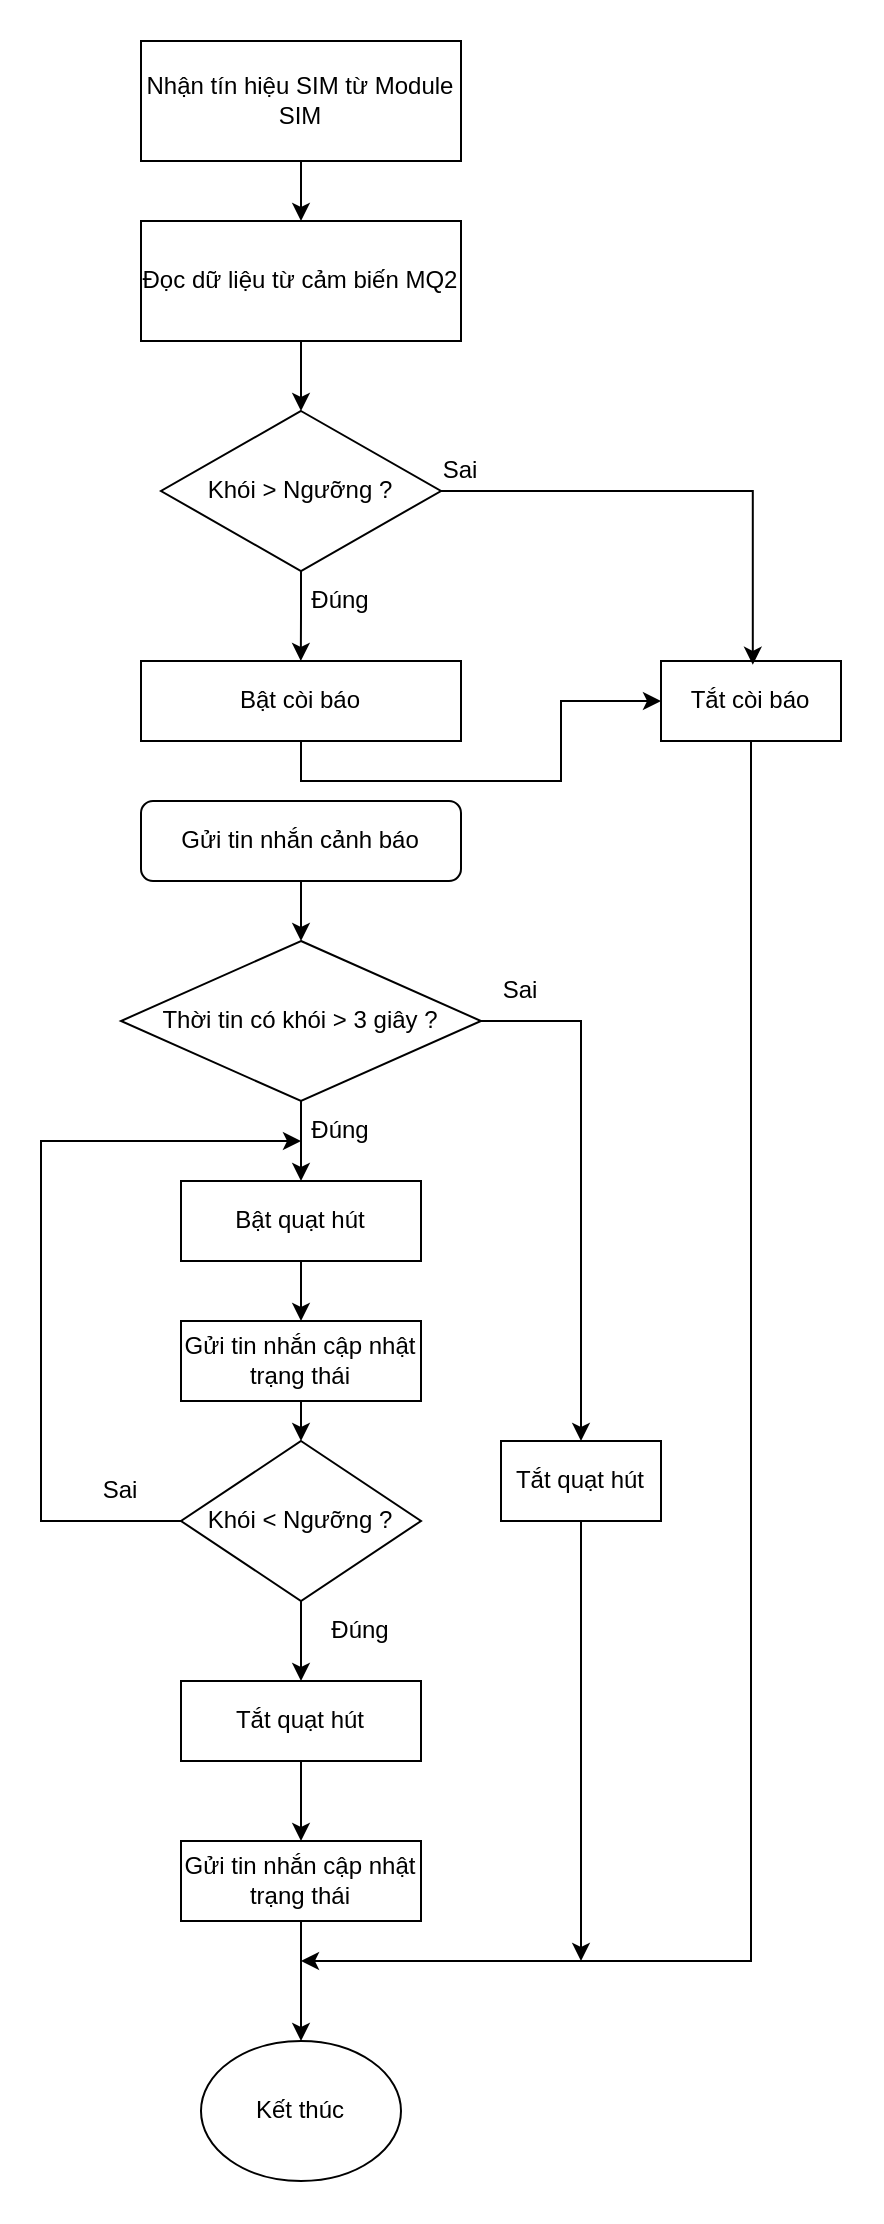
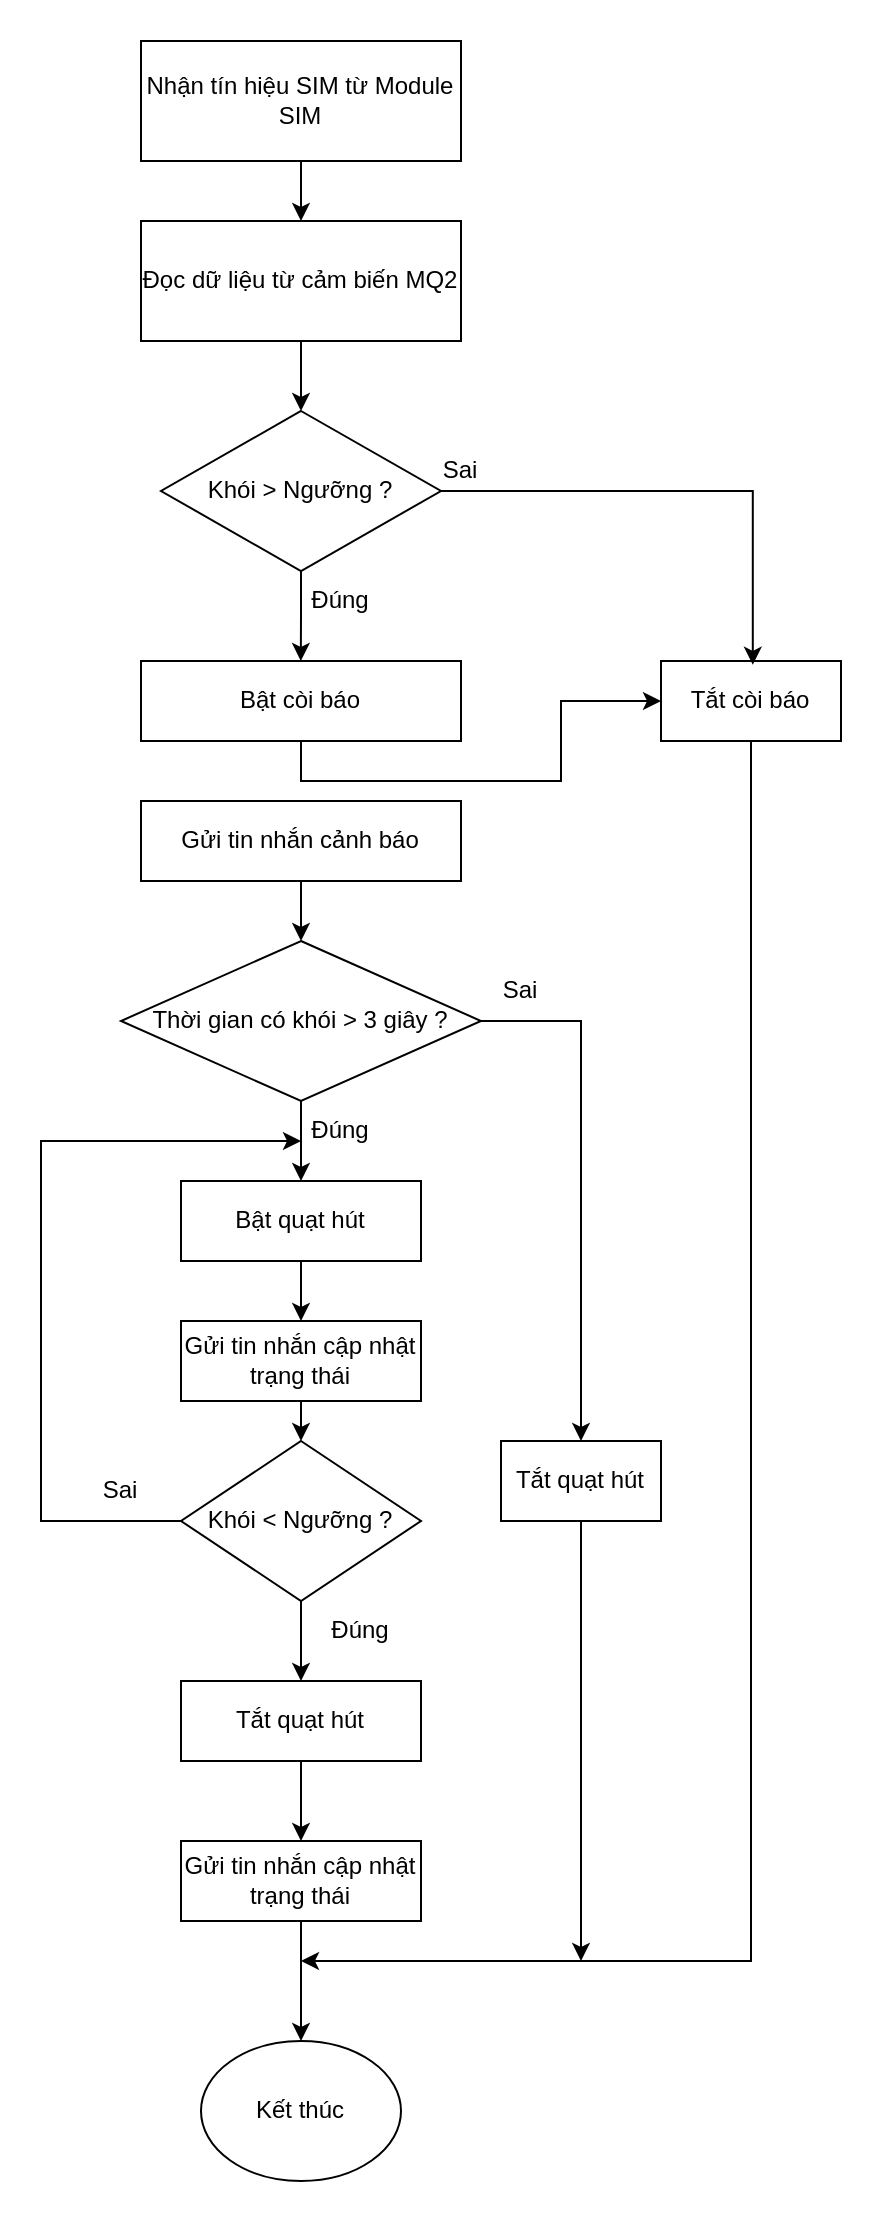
  <mxCell id="0" />
  <mxCell id="1" parent="0" />
  <mxCell id="2" style="edgeStyle=orthogonalEdgeStyle;rounded=0;orthogonalLoop=1;jettySize=auto;html=1;exitX=0.5;exitY=1;exitDx=0;exitDy=0;" parent="1" source="3" edge="1"><mxGeometry relative="1" as="geometry"><mxPoint x="149.903" y="330" as="targetPoint" /></mxGeometry></mxCell>
  <mxCell id="3" value="Khói &amp;gt; Ngưỡng&lt;span style=&quot;background-color: initial;&quot;&gt;&amp;nbsp;?&lt;/span&gt;" style="rhombus;whiteSpace=wrap;html=1;" parent="1" vertex="1"><mxGeometry x="80" y="205" width="140" height="80" as="geometry" /></mxCell>
  <mxCell id="4" value="Đúng" style="text;html=1;align=center;verticalAlign=middle;whiteSpace=wrap;rounded=0;" parent="1" vertex="1"><mxGeometry x="140" y="285" width="60" height="30" as="geometry" /></mxCell>
  <mxCell id="5" value="Sai" style="text;html=1;align=center;verticalAlign=middle;whiteSpace=wrap;rounded=0;" parent="1" vertex="1"><mxGeometry x="200" y="220" width="60" height="30" as="geometry" /></mxCell>
  <mxCell id="6" style="edgeStyle=orthogonalEdgeStyle;rounded=0;orthogonalLoop=1;jettySize=auto;html=1;exitX=0.5;exitY=1;exitDx=0;exitDy=0;" parent="1" source="7" target="9" edge="1"><mxGeometry relative="1" as="geometry" /></mxCell>
  <mxCell id="7" value="Bật còi báo" style="rounded=0;whiteSpace=wrap;html=1;" parent="1" vertex="1"><mxGeometry x="70" y="330" width="160" height="40" as="geometry" /></mxCell>
  <mxCell id="8" style="edgeStyle=orthogonalEdgeStyle;rounded=0;orthogonalLoop=1;jettySize=auto;html=1;" parent="1" source="9" edge="1"><mxGeometry relative="1" as="geometry"><mxPoint x="150" y="980" as="targetPoint" /><Array as="points"><mxPoint x="375" y="980" /></Array></mxGeometry></mxCell>
  <mxCell id="9" value="Tắt còi báo" style="rounded=0;whiteSpace=wrap;html=1;" parent="1" vertex="1"><mxGeometry x="330" y="330" width="90" height="40" as="geometry" /></mxCell>
  <mxCell id="10" style="edgeStyle=orthogonalEdgeStyle;rounded=0;orthogonalLoop=1;jettySize=auto;html=1;exitX=0.5;exitY=1;exitDx=0;exitDy=0;entryX=0.5;entryY=0;entryDx=0;entryDy=0;" parent="1" source="11" target="13" edge="1"><mxGeometry relative="1" as="geometry" /></mxCell>
- <mxCell id="11" value="Thời tin có khói &amp;gt; 3 giây ?" style="rhombus;whiteSpace=wrap;html=1;" parent="1" vertex="1"><mxGeometry x="60" y="470" width="180" height="80" as="geometry" /></mxCell>
+ <mxCell id="11" value="Thời gian có khói &amp;gt; 3 giây ?" style="rhombus;whiteSpace=wrap;html=1;" parent="1" vertex="1"><mxGeometry x="60" y="470" width="180" height="80" as="geometry" /></mxCell>
  <mxCell id="12" style="edgeStyle=orthogonalEdgeStyle;rounded=0;orthogonalLoop=1;jettySize=auto;html=1;exitX=0.5;exitY=1;exitDx=0;exitDy=0;entryX=0.5;entryY=0;entryDx=0;entryDy=0;" parent="1" source="13" target="34" edge="1"><mxGeometry relative="1" as="geometry" /></mxCell>
  <mxCell id="13" value="Bật quạt hút" style="rounded=0;whiteSpace=wrap;html=1;" parent="1" vertex="1"><mxGeometry x="90" y="590" width="120" height="40" as="geometry" /></mxCell>
  <mxCell id="14" value="Kết thúc" style="ellipse;whiteSpace=wrap;html=1;" parent="1" vertex="1"><mxGeometry x="100" y="1020" width="100" height="70" as="geometry" /></mxCell>
  <mxCell id="15" value="" style="edgeStyle=orthogonalEdgeStyle;rounded=0;orthogonalLoop=1;jettySize=auto;html=1;entryX=0.5;entryY=0;entryDx=0;entryDy=0;exitX=0.5;exitY=1;exitDx=0;exitDy=0;" parent="1" source="16" target="3" edge="1"><mxGeometry relative="1" as="geometry"><mxPoint x="150" y="200" as="targetPoint" /><Array as="points"><mxPoint x="150" y="180" /><mxPoint x="150" y="180" /></Array></mxGeometry></mxCell>
  <mxCell id="16" value="Đọc dữ liệu từ cảm biến MQ2" style="rounded=0;whiteSpace=wrap;html=1;" parent="1" vertex="1"><mxGeometry x="70" y="110" width="160" height="60" as="geometry" /></mxCell>
  <mxCell id="17" value="" style="edgeStyle=orthogonalEdgeStyle;rounded=0;orthogonalLoop=1;jettySize=auto;html=1;" edge="1" parent="1" source="18" target="16"><mxGeometry relative="1" as="geometry" /></mxCell>
  <mxCell id="18" value="Nhận tín hiệu SIM từ Module SIM" style="rounded=0;whiteSpace=wrap;html=1;" parent="1" vertex="1"><mxGeometry x="70" y="20" width="160" height="60" as="geometry" /></mxCell>
- <mxCell id="19" value="Gửi tin nhắn cảnh báo" style="whiteSpace=wrap;html=1;rounded=1;" parent="1" vertex="1"><mxGeometry x="70" y="400" width="160" height="40" as="geometry" /></mxCell>
+ <mxCell id="19" value="Gửi tin nhắn cảnh báo" style="rounded=0;whiteSpace=wrap;html=1;" parent="1" vertex="1"><mxGeometry x="70" y="400" width="160" height="40" as="geometry" /></mxCell>
  <mxCell id="20" value="Đúng" style="text;html=1;align=center;verticalAlign=middle;whiteSpace=wrap;rounded=0;" parent="1" vertex="1"><mxGeometry x="140" y="550" width="60" height="30" as="geometry" /></mxCell>
  <mxCell id="21" style="edgeStyle=orthogonalEdgeStyle;rounded=0;orthogonalLoop=1;jettySize=auto;html=1;" parent="1" source="22" edge="1"><mxGeometry relative="1" as="geometry"><mxPoint x="290" y="980" as="targetPoint" /></mxGeometry></mxCell>
  <mxCell id="22" value="Tắt quạt hút" style="rounded=0;whiteSpace=wrap;html=1;" parent="1" vertex="1"><mxGeometry x="250" y="720" width="80" height="40" as="geometry" /></mxCell>
  <mxCell id="23" value="" style="endArrow=classic;html=1;rounded=0;exitX=1;exitY=0.5;exitDx=0;exitDy=0;entryX=0.5;entryY=0;entryDx=0;entryDy=0;" parent="1" source="11" target="22" edge="1"><mxGeometry width="50" height="50" relative="1" as="geometry"><mxPoint x="180" y="680" as="sourcePoint" /><mxPoint x="230" y="630" as="targetPoint" /><Array as="points"><mxPoint x="290" y="510" /></Array></mxGeometry></mxCell>
  <mxCell id="24" value="Sai" style="text;html=1;align=center;verticalAlign=middle;whiteSpace=wrap;rounded=0;" parent="1" vertex="1"><mxGeometry x="230" y="480" width="60" height="30" as="geometry" /></mxCell>
  <mxCell id="25" style="edgeStyle=orthogonalEdgeStyle;rounded=0;orthogonalLoop=1;jettySize=auto;html=1;exitX=0.5;exitY=1;exitDx=0;exitDy=0;entryX=0.5;entryY=0;entryDx=0;entryDy=0;" parent="1" source="27" target="29" edge="1"><mxGeometry relative="1" as="geometry" /></mxCell>
  <mxCell id="26" style="edgeStyle=orthogonalEdgeStyle;rounded=0;orthogonalLoop=1;jettySize=auto;html=1;exitX=0;exitY=0.5;exitDx=0;exitDy=0;" parent="1" edge="1"><mxGeometry relative="1" as="geometry"><mxPoint x="150" y="570" as="targetPoint" /><mxPoint x="95" y="760" as="sourcePoint" /><Array as="points"><mxPoint x="20" y="760" /><mxPoint x="20" y="570" /></Array></mxGeometry></mxCell>
  <mxCell id="27" value="Khói &amp;lt; Ngưỡng ?" style="rhombus;whiteSpace=wrap;html=1;" parent="1" vertex="1"><mxGeometry x="90" y="720" width="120" height="80" as="geometry" /></mxCell>
  <mxCell id="28" style="edgeStyle=orthogonalEdgeStyle;rounded=0;orthogonalLoop=1;jettySize=auto;html=1;exitX=0.5;exitY=1;exitDx=0;exitDy=0;entryX=0.5;entryY=0;entryDx=0;entryDy=0;" parent="1" source="29" target="36" edge="1"><mxGeometry relative="1" as="geometry" /></mxCell>
  <mxCell id="29" value="Tắt quạt hút" style="rounded=0;whiteSpace=wrap;html=1;" parent="1" vertex="1"><mxGeometry x="90" y="840" width="120" height="40" as="geometry" /></mxCell>
  <mxCell id="30" value="Đúng" style="text;html=1;align=center;verticalAlign=middle;whiteSpace=wrap;rounded=0;" parent="1" vertex="1"><mxGeometry x="150" y="800" width="60" height="30" as="geometry" /></mxCell>
  <mxCell id="31" value="Sai" style="text;html=1;align=center;verticalAlign=middle;whiteSpace=wrap;rounded=0;" parent="1" vertex="1"><mxGeometry x="30" y="730" width="60" height="30" as="geometry" /></mxCell>
  <mxCell id="32" value="" style="endArrow=classic;html=1;rounded=0;exitX=0.5;exitY=1;exitDx=0;exitDy=0;" parent="1" source="19" edge="1"><mxGeometry width="50" height="50" relative="1" as="geometry"><mxPoint x="110" y="640" as="sourcePoint" /><mxPoint x="150" y="470" as="targetPoint" /></mxGeometry></mxCell>
  <mxCell id="33" style="edgeStyle=orthogonalEdgeStyle;rounded=0;orthogonalLoop=1;jettySize=auto;html=1;exitX=0.5;exitY=1;exitDx=0;exitDy=0;entryX=0.5;entryY=0;entryDx=0;entryDy=0;" parent="1" source="34" target="27" edge="1"><mxGeometry relative="1" as="geometry" /></mxCell>
  <mxCell id="34" value="Gửi tin nhắn cập nhật trạng thái" style="rounded=0;whiteSpace=wrap;html=1;" parent="1" vertex="1"><mxGeometry x="90" y="660" width="120" height="40" as="geometry" /></mxCell>
  <mxCell id="35" style="edgeStyle=orthogonalEdgeStyle;rounded=0;orthogonalLoop=1;jettySize=auto;html=1;exitX=0.5;exitY=1;exitDx=0;exitDy=0;entryX=0.5;entryY=0;entryDx=0;entryDy=0;" parent="1" source="36" target="14" edge="1"><mxGeometry relative="1" as="geometry" /></mxCell>
  <mxCell id="36" value="Gửi tin nhắn cập nhật trạng thái" style="rounded=0;whiteSpace=wrap;html=1;" parent="1" vertex="1"><mxGeometry x="90" y="920" width="120" height="40" as="geometry" /></mxCell>
  <mxCell id="37" style="edgeStyle=orthogonalEdgeStyle;rounded=0;orthogonalLoop=1;jettySize=auto;html=1;exitX=1;exitY=0.5;exitDx=0;exitDy=0;entryX=0.51;entryY=0.047;entryDx=0;entryDy=0;entryPerimeter=0;" parent="1" source="3" target="9" edge="1"><mxGeometry relative="1" as="geometry" /></mxCell>
